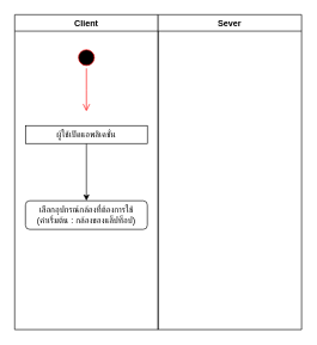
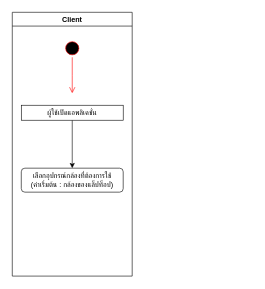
  <mxCell id="0" />
  <mxCell id="1" parent="0" />
  <mxCell id="2" value="Client" style="swimlane;whiteSpace=wrap;html=1;" vertex="1" parent="1"><mxGeometry x="20" y="20" width="200" height="440" as="geometry" /></mxCell>
  <mxCell id="3" value="" style="ellipse;html=1;shape=startState;fillColor=#000000;strokeColor=#ff0000;" vertex="1" parent="2"><mxGeometry x="85" y="45" width="30" height="30" as="geometry" /></mxCell>
  <mxCell id="4" value="" style="edgeStyle=orthogonalEdgeStyle;html=1;verticalAlign=bottom;endArrow=open;endSize=8;strokeColor=#ff0000;rounded=0;" edge="1" source="3" parent="2"><mxGeometry relative="1" as="geometry"><mxPoint x="100" y="135" as="targetPoint" /></mxGeometry></mxCell>
  <mxCell id="5" value="" style="edgeStyle=orthogonalEdgeStyle;rounded=0;orthogonalLoop=1;jettySize=auto;html=1;" edge="1" parent="2" source="6" target="7"><mxGeometry relative="1" as="geometry" /></mxCell>
  <mxCell id="6" value="ผู้ใช้เปิดแอพลิเคชั่น" style="whiteSpace=wrap;html=1;rounded=0;" vertex="1" parent="2"><mxGeometry x="15" y="155" width="170" height="25" as="geometry" /></mxCell>
  <mxCell id="7" value="เลือกอุปกรณ์กล้องที่ต้องการใช้&lt;br&gt;(ค่าเริ่มต้น : กล้องของแล็ปท็อป)" style="rounded=1;whiteSpace=wrap;html=1;" vertex="1" parent="2"><mxGeometry x="15" y="260" width="170" height="40" as="geometry" /></mxCell>
- <mxCell id="8" value="Sever" style="swimlane;whiteSpace=wrap;html=1;" vertex="1" parent="1"><mxGeometry x="220" y="20" width="200" height="440" as="geometry" /></mxCell>
